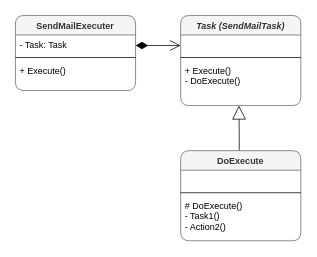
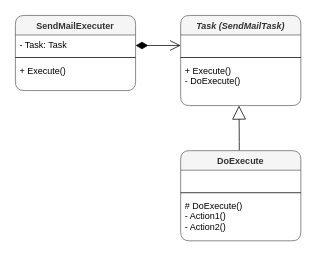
  <mxCell id="0" />
  <mxCell id="1" parent="0" />
  <mxCell id="2" value="SendMailExecuter" style="swimlane;fontStyle=1;align=center;verticalAlign=top;childLayout=stackLayout;horizontal=1;startSize=26;horizontalStack=0;resizeParent=1;resizeParentMax=0;resizeLast=0;collapsible=1;marginBottom=0;resizeHeight=1;rounded=1;shadow=0;sketch=0;noLabel=0;portConstraintRotation=0;expand=1;resizable=1;treeFolding=0;pointerEvents=1;deletable=1;autosize=0;container=0;swimlaneFillColor=none;fillColor=#f5f5f5;strokeColor=#666666;fontColor=#333333;" vertex="1" parent="1"><mxGeometry x="20" y="20" width="160" height="100" as="geometry"><mxRectangle x="40" y="40" width="70" height="26" as="alternateBounds" /></mxGeometry></mxCell>
  <mxCell id="3" value="- Task: Task" style="text;strokeColor=none;fillColor=none;align=left;verticalAlign=top;spacingLeft=4;spacingRight=4;overflow=hidden;rotatable=0;points=[[0,0.5],[1,0.5]];portConstraint=eastwest;" vertex="1" parent="2"><mxGeometry y="26" width="160" height="26" as="geometry" /></mxCell>
  <mxCell id="4" value="" style="line;strokeWidth=1;fillColor=none;align=left;verticalAlign=middle;spacingTop=-1;spacingLeft=3;spacingRight=3;rotatable=0;labelPosition=right;points=[];portConstraint=eastwest;" vertex="1" parent="2"><mxGeometry y="52" width="160" height="8" as="geometry" /></mxCell>
  <mxCell id="5" value="+ Execute()" style="text;strokeColor=none;fillColor=none;align=left;verticalAlign=top;spacingLeft=4;spacingRight=4;overflow=hidden;rotatable=0;points=[[0,0.5],[1,0.5]];portConstraint=eastwest;" vertex="1" parent="2"><mxGeometry y="60" width="160" height="40" as="geometry" /></mxCell>
  <mxCell id="6" value="Task (SendMailTask)" style="swimlane;fontStyle=3;align=center;verticalAlign=top;childLayout=stackLayout;horizontal=1;startSize=26;horizontalStack=0;resizeParent=1;resizeParentMax=0;resizeLast=0;collapsible=1;marginBottom=0;resizeHeight=1;rounded=1;shadow=0;sketch=0;noLabel=0;portConstraintRotation=0;expand=1;resizable=1;treeFolding=0;pointerEvents=1;deletable=1;autosize=0;container=0;swimlaneFillColor=none;fillColor=#f5f5f5;strokeColor=#666666;fontColor=#333333;" vertex="1" parent="1"><mxGeometry x="240" y="20" width="160" height="120" as="geometry"><mxRectangle x="40" y="40" width="70" height="26" as="alternateBounds" /></mxGeometry></mxCell>
  <mxCell id="7" value=" " style="text;strokeColor=none;fillColor=none;align=left;verticalAlign=top;spacingLeft=4;spacingRight=4;overflow=hidden;rotatable=0;points=[[0,0.5],[1,0.5]];portConstraint=eastwest;" vertex="1" parent="6"><mxGeometry y="26" width="160" height="26" as="geometry" /></mxCell>
  <mxCell id="8" value="" style="line;strokeWidth=1;fillColor=none;align=left;verticalAlign=middle;spacingTop=-1;spacingLeft=3;spacingRight=3;rotatable=0;labelPosition=right;points=[];portConstraint=eastwest;" vertex="1" parent="6"><mxGeometry y="52" width="160" height="8" as="geometry" /></mxCell>
  <mxCell id="9" value="+ Execute()&#10;- DoExecute()" style="text;strokeColor=none;fillColor=none;align=left;verticalAlign=top;spacingLeft=4;spacingRight=4;overflow=hidden;rotatable=0;points=[[0,0.5],[1,0.5]];portConstraint=eastwest;" vertex="1" parent="6"><mxGeometry y="60" width="160" height="60" as="geometry" /></mxCell>
  <mxCell id="10" value="" style="endArrow=block;endSize=16;endFill=0;html=1;entryX=0.485;entryY=1.051;entryDx=0;entryDy=0;entryPerimeter=0;" edge="1" parent="1"><mxGeometry width="160" relative="1" as="geometry"><mxPoint x="318" y="200" as="sourcePoint" /><mxPoint x="317.6" y="140" as="targetPoint" /><Array as="points"><mxPoint x="318" y="177.96" /></Array></mxGeometry></mxCell>
  <mxCell id="11" value="DoExecute" style="swimlane;fontStyle=1;align=center;verticalAlign=top;childLayout=stackLayout;horizontal=1;startSize=26;horizontalStack=0;resizeParent=1;resizeParentMax=0;resizeLast=0;collapsible=1;marginBottom=0;resizeHeight=1;rounded=1;shadow=0;sketch=0;noLabel=0;portConstraintRotation=0;expand=1;resizable=1;treeFolding=0;pointerEvents=1;deletable=1;autosize=0;container=0;swimlaneFillColor=none;fillColor=#f5f5f5;strokeColor=#666666;fontColor=#333333;" vertex="1" parent="1"><mxGeometry x="240" y="200" width="160" height="120" as="geometry"><mxRectangle x="40" y="40" width="70" height="26" as="alternateBounds" /></mxGeometry></mxCell>
  <mxCell id="12" value=" " style="text;strokeColor=none;fillColor=none;align=left;verticalAlign=top;spacingLeft=4;spacingRight=4;overflow=hidden;rotatable=0;points=[[0,0.5],[1,0.5]];portConstraint=eastwest;" vertex="1" parent="11"><mxGeometry y="26" width="160" height="26" as="geometry" /></mxCell>
  <mxCell id="13" value="" style="line;strokeWidth=1;fillColor=none;align=left;verticalAlign=middle;spacingTop=-1;spacingLeft=3;spacingRight=3;rotatable=0;labelPosition=right;points=[];portConstraint=eastwest;" vertex="1" parent="11"><mxGeometry y="52" width="160" height="8" as="geometry" /></mxCell>
- <mxCell id="14" value="# DoExecute()&#10;- Task1() &#10;- Action2()" style="text;strokeColor=none;fillColor=none;align=left;verticalAlign=top;spacingLeft=4;spacingRight=4;overflow=hidden;rotatable=0;points=[[0,0.5],[1,0.5]];portConstraint=eastwest;" vertex="1" parent="11"><mxGeometry y="60" width="160" height="60" as="geometry" /></mxCell>
+ <mxCell id="14" value="# DoExecute()&#10;- Action1() &#10;- Action2()" style="text;strokeColor=none;fillColor=none;align=left;verticalAlign=top;spacingLeft=4;spacingRight=4;overflow=hidden;rotatable=0;points=[[0,0.5],[1,0.5]];portConstraint=eastwest;" vertex="1" parent="11"><mxGeometry y="60" width="160" height="60" as="geometry" /></mxCell>
  <mxCell id="15" value="" style="endArrow=open;html=1;endSize=12;startArrow=diamondThin;startSize=14;startFill=1;edgeStyle=orthogonalEdgeStyle;align=left;verticalAlign=bottom;" edge="1" parent="1"><mxGeometry x="-1" y="3" relative="1" as="geometry"><mxPoint x="180" y="60" as="sourcePoint" /><mxPoint x="240" y="60" as="targetPoint" /></mxGeometry></mxCell>
